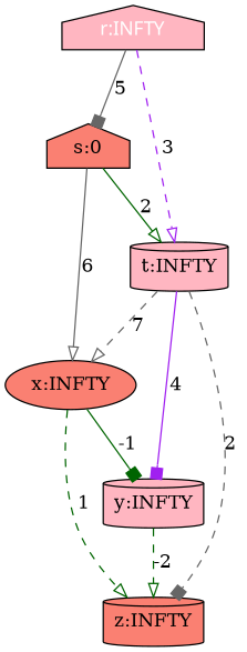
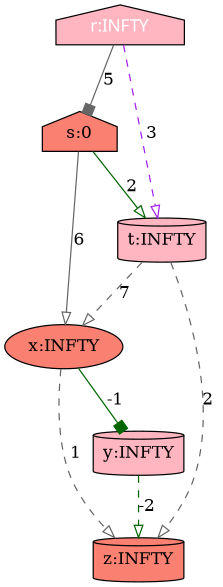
  digraph {
    node [fillcolor=lightpink shape=cylinder style=filled]
    edge [arrowhead=onormal color=gray40 penwidth=1 style=bold]
    n1 [fontcolor=white fontname="time-bold" label="r:INFTY" shape=house]
    n2 [fillcolor=salmon label="s:0" shape=house]
    n3 [label="t:INFTY"]
    n4 [fillcolor=salmon label="x:INFTY" shape=ellipse]
    n5 [label="y:INFTY"]
    n6 [fillcolor=salmon label="z:INFTY"]
    n1 -> n2 [arrowhead=box label=5]
    n1 -> n3 [color=purple label=3 style=dashed]
    n2 -> n3 [color=darkgreen label=2]
    n2 -> n4 [label=6]
    n3 -> n4 [label=7 style=dashed]
-   n3 -> n5 [arrowhead=box color=purple label=4]
-   n3 -> n6 [arrowhead=box label=2 style=dashed]
+   n3 -> n6 [label=2 style=dashed]
    n4 -> n5 [arrowhead=box color=darkgreen label=-1]
-   n4 -> n6 [color=darkgreen label=1 style=dashed]
+   n4 -> n6 [label=1 style=dashed]
    n5 -> n6 [color=darkgreen label=-2 style=dashed]
  }
